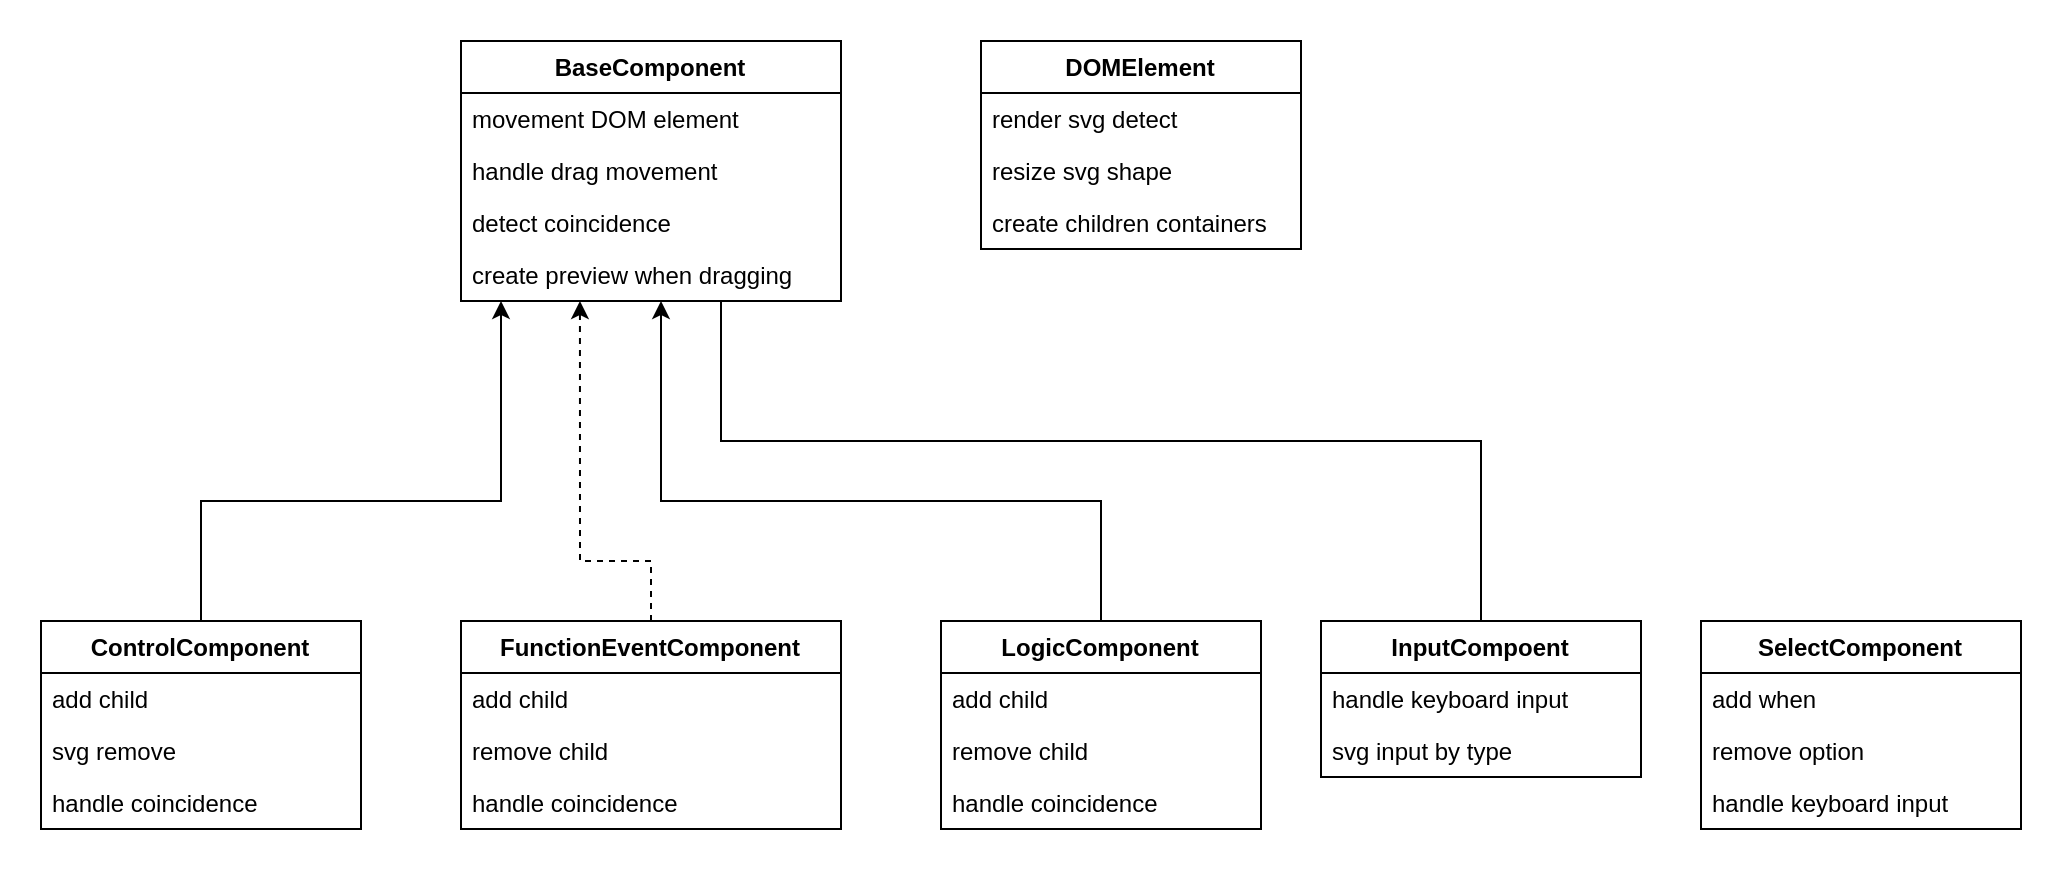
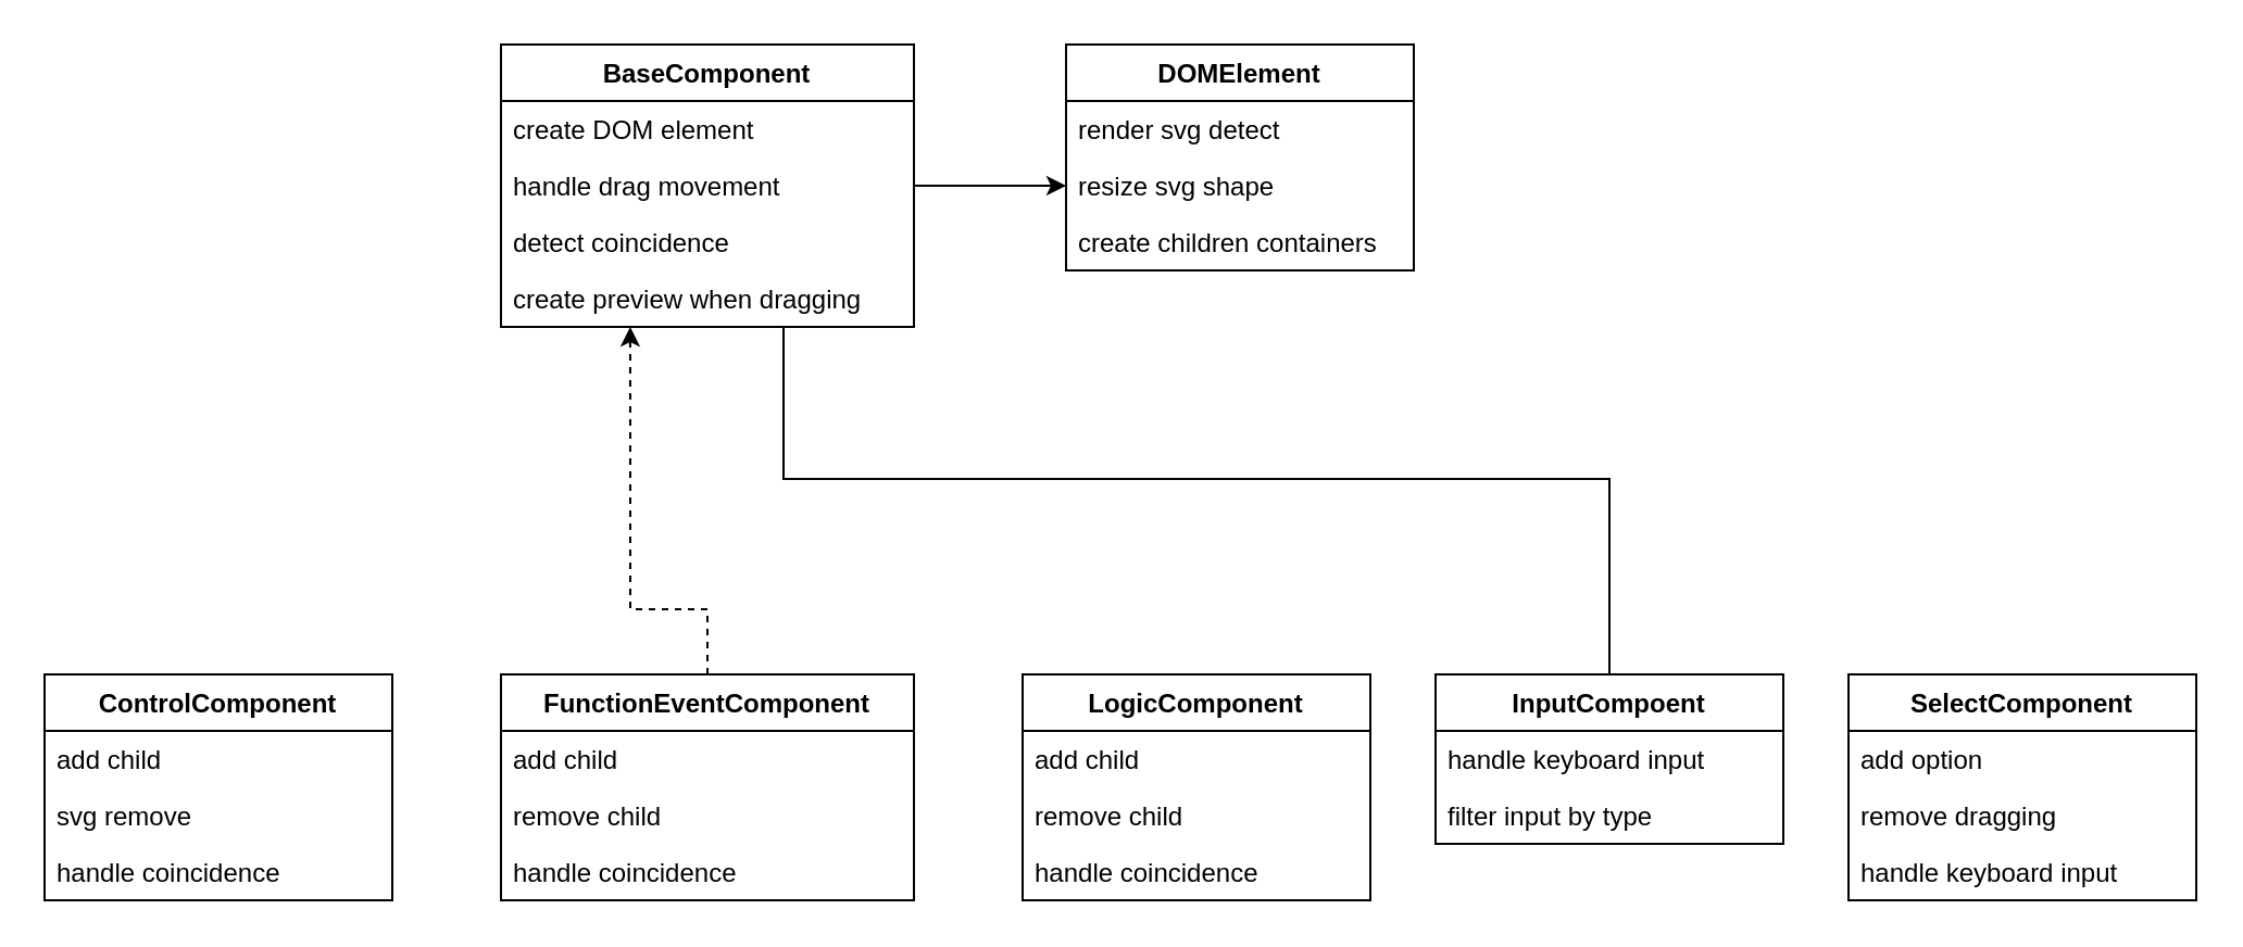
  <mxCell id="0" />
  <mxCell id="1" parent="0" />
  <mxCell id="2" value="BaseComponent" style="swimlane;fontStyle=1;align=center;verticalAlign=top;childLayout=stackLayout;horizontal=1;startSize=26;horizontalStack=0;resizeParent=1;resizeParentMax=0;resizeLast=0;collapsible=1;marginBottom=0;" vertex="1" parent="1"><mxGeometry x="230" y="20" width="190" height="130" as="geometry"><mxRectangle x="320" y="170" width="130" height="26" as="alternateBounds" /></mxGeometry></mxCell>
- <mxCell id="3" value="movement DOM element" style="text;strokeColor=none;fillColor=none;align=left;verticalAlign=top;spacingLeft=4;spacingRight=4;overflow=hidden;rotatable=0;points=[[0,0.5],[1,0.5]];portConstraint=eastwest;" vertex="1" parent="2"><mxGeometry y="26" width="190" height="26" as="geometry" /></mxCell>
+ <mxCell id="3" value="create DOM element" style="text;strokeColor=none;fillColor=none;align=left;verticalAlign=top;spacingLeft=4;spacingRight=4;overflow=hidden;rotatable=0;points=[[0,0.5],[1,0.5]];portConstraint=eastwest;" vertex="1" parent="2"><mxGeometry y="26" width="190" height="26" as="geometry" /></mxCell>
  <mxCell id="4" value="handle drag movement" style="text;strokeColor=none;fillColor=none;align=left;verticalAlign=top;spacingLeft=4;spacingRight=4;overflow=hidden;rotatable=0;points=[[0,0.5],[1,0.5]];portConstraint=eastwest;" vertex="1" parent="2"><mxGeometry y="52" width="190" height="26" as="geometry" /></mxCell>
  <mxCell id="5" value="detect coincidence" style="text;strokeColor=none;fillColor=none;align=left;verticalAlign=top;spacingLeft=4;spacingRight=4;overflow=hidden;rotatable=0;points=[[0,0.5],[1,0.5]];portConstraint=eastwest;" vertex="1" parent="2"><mxGeometry y="78" width="190" height="26" as="geometry" /></mxCell>
  <mxCell id="6" value="create preview when dragging" style="text;strokeColor=none;fillColor=none;align=left;verticalAlign=top;spacingLeft=4;spacingRight=4;overflow=hidden;rotatable=0;points=[[0,0.5],[1,0.5]];portConstraint=eastwest;" vertex="1" parent="2"><mxGeometry y="104" width="190" height="26" as="geometry" /></mxCell>
  <mxCell id="7" value="DOMElement" style="swimlane;fontStyle=1;align=center;verticalAlign=top;childLayout=stackLayout;horizontal=1;startSize=26;horizontalStack=0;resizeParent=1;resizeParentMax=0;resizeLast=0;collapsible=1;marginBottom=0;" vertex="1" parent="1"><mxGeometry x="490" y="20" width="160" height="104" as="geometry"><mxRectangle x="580" y="450" width="130" height="26" as="alternateBounds" /></mxGeometry></mxCell>
  <mxCell id="8" value="render svg detect" style="text;strokeColor=none;fillColor=none;align=left;verticalAlign=top;spacingLeft=4;spacingRight=4;overflow=hidden;rotatable=0;points=[[0,0.5],[1,0.5]];portConstraint=eastwest;" vertex="1" parent="7"><mxGeometry y="26" width="160" height="26" as="geometry" /></mxCell>
  <mxCell id="9" value="resize svg shape" style="text;strokeColor=none;fillColor=none;align=left;verticalAlign=top;spacingLeft=4;spacingRight=4;overflow=hidden;rotatable=0;points=[[0,0.5],[1,0.5]];portConstraint=eastwest;" vertex="1" parent="7"><mxGeometry y="52" width="160" height="26" as="geometry" /></mxCell>
  <mxCell id="10" value="create children containers" style="text;strokeColor=none;fillColor=none;align=left;verticalAlign=top;spacingLeft=4;spacingRight=4;overflow=hidden;rotatable=0;points=[[0,0.5],[1,0.5]];portConstraint=eastwest;" vertex="1" parent="7"><mxGeometry y="78" width="160" height="26" as="geometry" /></mxCell>
- <mxCell id="12" style="edgeStyle=orthogonalEdgeStyle;rounded=0;orthogonalLoop=1;jettySize=auto;html=1;exitX=0.5;exitY=0;exitDx=0;exitDy=0;" edge="1" parent="1" source="13" target="2"><mxGeometry relative="1" as="geometry"><mxPoint x="250" y="150" as="targetPoint" /><Array as="points"><mxPoint x="100" y="250" /><mxPoint x="250" y="250" /></Array></mxGeometry></mxCell>
+ <mxCell id="11" style="edgeStyle=orthogonalEdgeStyle;rounded=0;orthogonalLoop=1;jettySize=auto;html=1;exitX=1;exitY=0.5;exitDx=0;exitDy=0;entryX=0;entryY=0.5;entryDx=0;entryDy=0;" edge="1" parent="1" source="4" target="9"><mxGeometry relative="1" as="geometry" /></mxCell>
  <mxCell id="13" value="ControlComponent" style="swimlane;fontStyle=1;align=center;verticalAlign=top;childLayout=stackLayout;horizontal=1;startSize=26;horizontalStack=0;resizeParent=1;resizeParentMax=0;resizeLast=0;collapsible=1;marginBottom=0;" vertex="1" parent="1"><mxGeometry x="20" y="310" width="160" height="104" as="geometry" /></mxCell>
  <mxCell id="14" value="add child" style="text;strokeColor=none;fillColor=none;align=left;verticalAlign=top;spacingLeft=4;spacingRight=4;overflow=hidden;rotatable=0;points=[[0,0.5],[1,0.5]];portConstraint=eastwest;" vertex="1" parent="13"><mxGeometry y="26" width="160" height="26" as="geometry" /></mxCell>
  <mxCell id="15" value="svg remove" style="text;strokeColor=none;fillColor=none;align=left;verticalAlign=top;spacingLeft=4;spacingRight=4;overflow=hidden;rotatable=0;points=[[0,0.5],[1,0.5]];portConstraint=eastwest;" vertex="1" parent="13"><mxGeometry y="52" width="160" height="26" as="geometry" /></mxCell>
  <mxCell id="16" value="handle coincidence" style="text;strokeColor=none;fillColor=none;align=left;verticalAlign=top;spacingLeft=4;spacingRight=4;overflow=hidden;rotatable=0;points=[[0,0.5],[1,0.5]];portConstraint=eastwest;" vertex="1" parent="13"><mxGeometry y="78" width="160" height="26" as="geometry" /></mxCell>
- <mxCell id="17" style="edgeStyle=orthogonalEdgeStyle;rounded=0;orthogonalLoop=1;jettySize=auto;html=1;exitX=0.5;exitY=0;exitDx=0;exitDy=0;" edge="1" parent="1" source="18" target="6"><mxGeometry relative="1" as="geometry"><mxPoint x="311" y="150" as="targetPoint" /><Array as="points"><mxPoint x="550" y="250" /><mxPoint x="330" y="250" /></Array></mxGeometry></mxCell>
  <mxCell id="18" value="LogicComponent" style="swimlane;fontStyle=1;align=center;verticalAlign=top;childLayout=stackLayout;horizontal=1;startSize=26;horizontalStack=0;resizeParent=1;resizeParentMax=0;resizeLast=0;collapsible=1;marginBottom=0;" vertex="1" parent="1"><mxGeometry x="470" y="310" width="160" height="104" as="geometry"><mxRectangle x="560" y="460" width="130" height="26" as="alternateBounds" /></mxGeometry></mxCell>
  <mxCell id="19" value="add child" style="text;strokeColor=none;fillColor=none;align=left;verticalAlign=top;spacingLeft=4;spacingRight=4;overflow=hidden;rotatable=0;points=[[0,0.5],[1,0.5]];portConstraint=eastwest;" vertex="1" parent="18"><mxGeometry y="26" width="160" height="26" as="geometry" /></mxCell>
  <mxCell id="20" value="remove child" style="text;strokeColor=none;fillColor=none;align=left;verticalAlign=top;spacingLeft=4;spacingRight=4;overflow=hidden;rotatable=0;points=[[0,0.5],[1,0.5]];portConstraint=eastwest;" vertex="1" parent="18"><mxGeometry y="52" width="160" height="26" as="geometry" /></mxCell>
  <mxCell id="21" value="handle coincidence" style="text;strokeColor=none;fillColor=none;align=left;verticalAlign=top;spacingLeft=4;spacingRight=4;overflow=hidden;rotatable=0;points=[[0,0.5],[1,0.5]];portConstraint=eastwest;" vertex="1" parent="18"><mxGeometry y="78" width="160" height="26" as="geometry" /></mxCell>
  <mxCell id="22" value="SelectComponent" style="swimlane;fontStyle=1;align=center;verticalAlign=top;childLayout=stackLayout;horizontal=1;startSize=26;horizontalStack=0;resizeParent=1;resizeParentMax=0;resizeLast=0;collapsible=1;marginBottom=0;" vertex="1" parent="1"><mxGeometry x="850" y="310" width="160" height="104" as="geometry" /></mxCell>
- <mxCell id="23" value="add when" style="text;strokeColor=none;fillColor=none;align=left;verticalAlign=top;spacingLeft=4;spacingRight=4;overflow=hidden;rotatable=0;points=[[0,0.5],[1,0.5]];portConstraint=eastwest;" vertex="1" parent="22"><mxGeometry y="26" width="160" height="26" as="geometry" /></mxCell>
- <mxCell id="24" value="remove option" style="text;strokeColor=none;fillColor=none;align=left;verticalAlign=top;spacingLeft=4;spacingRight=4;overflow=hidden;rotatable=0;points=[[0,0.5],[1,0.5]];portConstraint=eastwest;" vertex="1" parent="22"><mxGeometry y="52" width="160" height="26" as="geometry" /></mxCell>
+ <mxCell id="23" value="add option" style="text;strokeColor=none;fillColor=none;align=left;verticalAlign=top;spacingLeft=4;spacingRight=4;overflow=hidden;rotatable=0;points=[[0,0.5],[1,0.5]];portConstraint=eastwest;" vertex="1" parent="22"><mxGeometry y="26" width="160" height="26" as="geometry" /></mxCell>
+ <mxCell id="24" value="remove dragging" style="text;strokeColor=none;fillColor=none;align=left;verticalAlign=top;spacingLeft=4;spacingRight=4;overflow=hidden;rotatable=0;points=[[0,0.5],[1,0.5]];portConstraint=eastwest;" vertex="1" parent="22"><mxGeometry y="52" width="160" height="26" as="geometry" /></mxCell>
  <mxCell id="25" value="handle keyboard input" style="text;strokeColor=none;fillColor=none;align=left;verticalAlign=top;spacingLeft=4;spacingRight=4;overflow=hidden;rotatable=0;points=[[0,0.5],[1,0.5]];portConstraint=eastwest;" vertex="1" parent="22"><mxGeometry y="78" width="160" height="26" as="geometry" /></mxCell>
  <mxCell id="26" style="edgeStyle=orthogonalEdgeStyle;rounded=0;orthogonalLoop=1;jettySize=auto;html=1;exitX=0.5;exitY=0;exitDx=0;exitDy=0;entryX=0.313;entryY=1;entryDx=0;entryDy=0;entryPerimeter=0;dashed=1;" edge="1" parent="1" source="27" target="6"><mxGeometry relative="1" as="geometry"><mxPoint x="280" y="170" as="targetPoint" /><Array as="points"><mxPoint x="325" y="280" /><mxPoint x="289" y="280" /><mxPoint x="289" y="150" /></Array></mxGeometry></mxCell>
  <mxCell id="27" value="FunctionEventComponent" style="swimlane;fontStyle=1;align=center;verticalAlign=top;childLayout=stackLayout;horizontal=1;startSize=26;horizontalStack=0;resizeParent=1;resizeParentMax=0;resizeLast=0;collapsible=1;marginBottom=0;" vertex="1" parent="1"><mxGeometry x="230" y="310" width="190" height="104" as="geometry" /></mxCell>
  <mxCell id="28" value="add child" style="text;strokeColor=none;fillColor=none;align=left;verticalAlign=top;spacingLeft=4;spacingRight=4;overflow=hidden;rotatable=0;points=[[0,0.5],[1,0.5]];portConstraint=eastwest;" vertex="1" parent="27"><mxGeometry y="26" width="190" height="26" as="geometry" /></mxCell>
  <mxCell id="29" value="remove child" style="text;strokeColor=none;fillColor=none;align=left;verticalAlign=top;spacingLeft=4;spacingRight=4;overflow=hidden;rotatable=0;points=[[0,0.5],[1,0.5]];portConstraint=eastwest;" vertex="1" parent="27"><mxGeometry y="52" width="190" height="26" as="geometry" /></mxCell>
  <mxCell id="30" value="handle coincidence" style="text;strokeColor=none;fillColor=none;align=left;verticalAlign=top;spacingLeft=4;spacingRight=4;overflow=hidden;rotatable=0;points=[[0,0.5],[1,0.5]];portConstraint=eastwest;" vertex="1" parent="27"><mxGeometry y="78" width="190" height="26" as="geometry" /></mxCell>
  <mxCell id="31" style="edgeStyle=orthogonalEdgeStyle;rounded=0;orthogonalLoop=1;jettySize=auto;html=1;exitX=0.5;exitY=0;exitDx=0;exitDy=0;endArrow=none;" edge="1" parent="1" source="32" target="2"><mxGeometry relative="1" as="geometry"><mxPoint x="360" y="150" as="targetPoint" /><Array as="points"><mxPoint x="740" y="220" /><mxPoint x="360" y="220" /></Array></mxGeometry></mxCell>
  <mxCell id="32" value="InputCompoent" style="swimlane;fontStyle=1;align=center;verticalAlign=top;childLayout=stackLayout;horizontal=1;startSize=26;horizontalStack=0;resizeParent=1;resizeParentMax=0;resizeLast=0;collapsible=1;marginBottom=0;" vertex="1" parent="1"><mxGeometry x="660" y="310" width="160" height="78" as="geometry" /></mxCell>
  <mxCell id="33" value="handle keyboard input" style="text;strokeColor=none;fillColor=none;align=left;verticalAlign=top;spacingLeft=4;spacingRight=4;overflow=hidden;rotatable=0;points=[[0,0.5],[1,0.5]];portConstraint=eastwest;" vertex="1" parent="32"><mxGeometry y="26" width="160" height="26" as="geometry" /></mxCell>
- <mxCell id="34" value="svg input by type" style="text;strokeColor=none;fillColor=none;align=left;verticalAlign=top;spacingLeft=4;spacingRight=4;overflow=hidden;rotatable=0;points=[[0,0.5],[1,0.5]];portConstraint=eastwest;" vertex="1" parent="32"><mxGeometry y="52" width="160" height="26" as="geometry" /></mxCell>
+ <mxCell id="34" value="filter input by type" style="text;strokeColor=none;fillColor=none;align=left;verticalAlign=top;spacingLeft=4;spacingRight=4;overflow=hidden;rotatable=0;points=[[0,0.5],[1,0.5]];portConstraint=eastwest;" vertex="1" parent="32"><mxGeometry y="52" width="160" height="26" as="geometry" /></mxCell>
